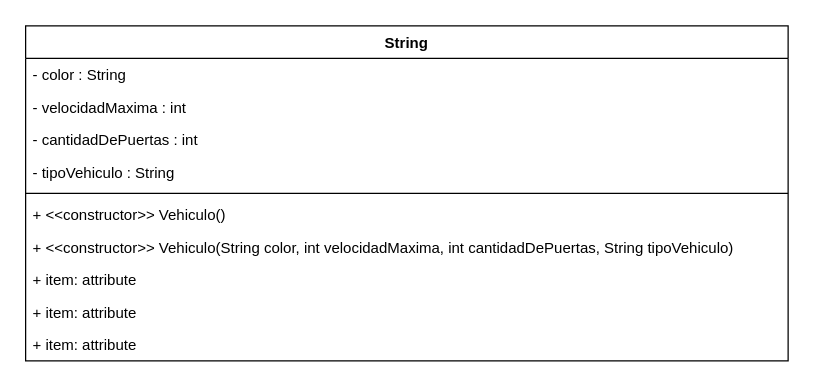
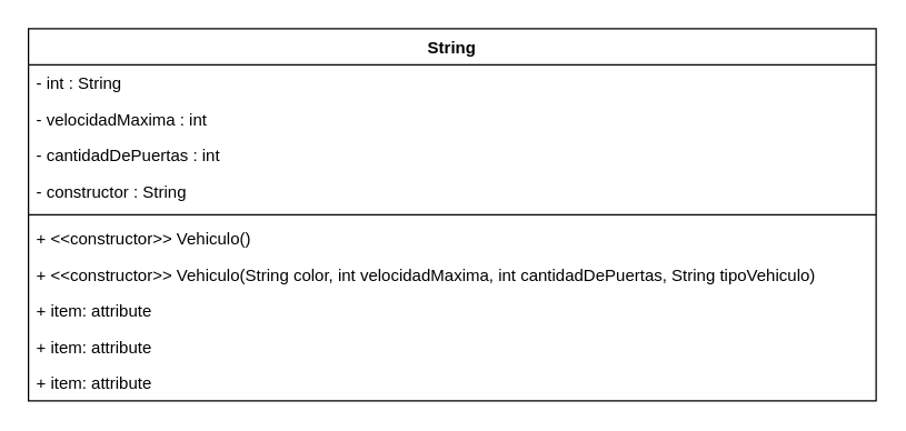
  <mxCell id="0" />
  <mxCell id="1" parent="0" />
  <mxCell id="2" value="String" style="swimlane;fontStyle=1;align=center;verticalAlign=top;childLayout=stackLayout;horizontal=1;startSize=26;horizontalStack=0;resizeParent=1;resizeParentMax=0;resizeLast=0;collapsible=1;marginBottom=0;swimlaneLine=1;rounded=0;shadow=0;" vertex="1" parent="1"><mxGeometry x="20" y="20" width="610" height="268" as="geometry"><mxRectangle x="90" y="60" width="80" height="26" as="alternateBounds" /></mxGeometry></mxCell>
- <mxCell id="3" value="- color : String" style="text;strokeColor=none;fillColor=none;align=left;verticalAlign=top;spacingLeft=4;spacingRight=4;overflow=hidden;rotatable=0;points=[[0,0.5],[1,0.5]];portConstraint=eastwest;" vertex="1" parent="2"><mxGeometry y="26" width="610" height="26" as="geometry" /></mxCell>
+ <mxCell id="3" value="- int : String" style="text;strokeColor=none;fillColor=none;align=left;verticalAlign=top;spacingLeft=4;spacingRight=4;overflow=hidden;rotatable=0;points=[[0,0.5],[1,0.5]];portConstraint=eastwest;" vertex="1" parent="2"><mxGeometry y="26" width="610" height="26" as="geometry" /></mxCell>
  <mxCell id="4" value="- velocidadMaxima : int" style="text;strokeColor=none;fillColor=none;align=left;verticalAlign=top;spacingLeft=4;spacingRight=4;overflow=hidden;rotatable=0;points=[[0,0.5],[1,0.5]];portConstraint=eastwest;" vertex="1" parent="2"><mxGeometry y="52" width="610" height="26" as="geometry" /></mxCell>
  <mxCell id="5" value="- cantidadDePuertas : int" style="text;strokeColor=none;fillColor=none;align=left;verticalAlign=top;spacingLeft=4;spacingRight=4;overflow=hidden;rotatable=0;points=[[0,0.5],[1,0.5]];portConstraint=eastwest;" vertex="1" parent="2"><mxGeometry y="78" width="610" height="26" as="geometry" /></mxCell>
- <mxCell id="6" value="- tipoVehiculo : String" style="text;strokeColor=none;fillColor=none;align=left;verticalAlign=top;spacingLeft=4;spacingRight=4;overflow=hidden;rotatable=0;points=[[0,0.5],[1,0.5]];portConstraint=eastwest;" vertex="1" parent="2"><mxGeometry y="104" width="610" height="26" as="geometry" /></mxCell>
+ <mxCell id="6" value="- constructor : String" style="text;strokeColor=none;fillColor=none;align=left;verticalAlign=top;spacingLeft=4;spacingRight=4;overflow=hidden;rotatable=0;points=[[0,0.5],[1,0.5]];portConstraint=eastwest;" vertex="1" parent="2"><mxGeometry y="104" width="610" height="26" as="geometry" /></mxCell>
  <mxCell id="7" value="" style="line;strokeWidth=1;fillColor=none;align=left;verticalAlign=middle;spacingTop=-1;spacingLeft=3;spacingRight=3;rotatable=0;labelPosition=right;points=[];portConstraint=eastwest;" vertex="1" parent="2"><mxGeometry y="130" width="610" height="8" as="geometry" /></mxCell>
  <mxCell id="8" value="+ &lt;&lt;constructor&gt;&gt; Vehiculo()" style="text;strokeColor=none;fillColor=none;align=left;verticalAlign=top;spacingLeft=4;spacingRight=4;overflow=hidden;rotatable=0;points=[[0,0.5],[1,0.5]];portConstraint=eastwest;" vertex="1" parent="2"><mxGeometry y="138" width="610" height="26" as="geometry" /></mxCell>
  <mxCell id="9" value="+ &lt;&lt;constructor&gt;&gt; Vehiculo(String color, int velocidadMaxima, int cantidadDePuertas, String tipoVehiculo)" style="text;strokeColor=none;fillColor=none;align=left;verticalAlign=top;spacingLeft=4;spacingRight=4;overflow=hidden;rotatable=0;points=[[0,0.5],[1,0.5]];portConstraint=eastwest;" vertex="1" parent="2"><mxGeometry y="164" width="610" height="26" as="geometry" /></mxCell>
  <mxCell id="10" value="+ item: attribute" style="text;strokeColor=none;fillColor=none;align=left;verticalAlign=top;spacingLeft=4;spacingRight=4;overflow=hidden;rotatable=0;points=[[0,0.5],[1,0.5]];portConstraint=eastwest;" vertex="1" parent="2"><mxGeometry y="190" width="610" height="26" as="geometry" /></mxCell>
  <mxCell id="11" value="+ item: attribute" style="text;strokeColor=none;fillColor=none;align=left;verticalAlign=top;spacingLeft=4;spacingRight=4;overflow=hidden;rotatable=0;points=[[0,0.5],[1,0.5]];portConstraint=eastwest;" vertex="1" parent="2"><mxGeometry y="216" width="610" height="26" as="geometry" /></mxCell>
  <mxCell id="12" value="+ item: attribute" style="text;strokeColor=none;fillColor=none;align=left;verticalAlign=top;spacingLeft=4;spacingRight=4;overflow=hidden;rotatable=0;points=[[0,0.5],[1,0.5]];portConstraint=eastwest;" vertex="1" parent="2"><mxGeometry y="242" width="610" height="26" as="geometry" /></mxCell>
